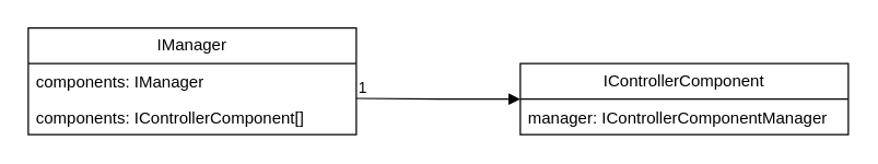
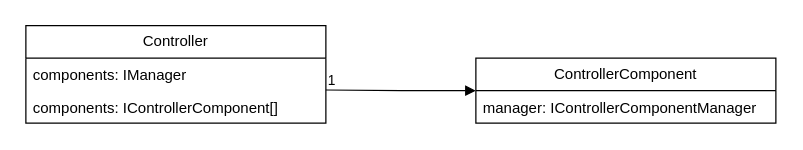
  <mxCell id="0" />
  <mxCell id="1" parent="0" />
- <mxCell id="2" value="IManager" style="swimlane;fontStyle=0;childLayout=stackLayout;horizontal=1;startSize=26;fillColor=none;horizontalStack=0;resizeParent=1;resizeParentMax=0;resizeLast=0;collapsible=1;marginBottom=0;whiteSpace=wrap;html=1;" vertex="1" parent="1"><mxGeometry x="20" y="20" width="240" height="78" as="geometry" /></mxCell>
+ <mxCell id="2" value="Controller" style="swimlane;fontStyle=0;childLayout=stackLayout;horizontal=1;startSize=26;fillColor=none;horizontalStack=0;resizeParent=1;resizeParentMax=0;resizeLast=0;collapsible=1;marginBottom=0;whiteSpace=wrap;html=1;" vertex="1" parent="1"><mxGeometry x="20" y="20" width="240" height="78" as="geometry" /></mxCell>
  <mxCell id="3" value="components: IManager" style="text;strokeColor=none;fillColor=none;align=left;verticalAlign=top;spacingLeft=4;spacingRight=4;overflow=hidden;rotatable=0;points=[[0,0.5],[1,0.5]];portConstraint=eastwest;whiteSpace=wrap;html=1;" vertex="1" parent="2"><mxGeometry y="26" width="240" height="26" as="geometry" /></mxCell>
  <mxCell id="4" value="components: IControllerComponent[]" style="text;strokeColor=none;fillColor=none;align=left;verticalAlign=top;spacingLeft=4;spacingRight=4;overflow=hidden;rotatable=0;points=[[0,0.5],[1,0.5]];portConstraint=eastwest;whiteSpace=wrap;html=1;" vertex="1" parent="2"><mxGeometry y="52" width="240" height="26" as="geometry" /></mxCell>
- <mxCell id="5" value="IControllerComponent" style="swimlane;fontStyle=0;childLayout=stackLayout;horizontal=1;startSize=26;fillColor=none;horizontalStack=0;resizeParent=1;resizeParentMax=0;resizeLast=0;collapsible=1;marginBottom=0;whiteSpace=wrap;html=1;" vertex="1" parent="1"><mxGeometry x="380" y="46" width="240" height="52" as="geometry" /></mxCell>
+ <mxCell id="5" value="ControllerComponent" style="swimlane;fontStyle=0;childLayout=stackLayout;horizontal=1;startSize=26;fillColor=none;horizontalStack=0;resizeParent=1;resizeParentMax=0;resizeLast=0;collapsible=1;marginBottom=0;whiteSpace=wrap;html=1;" vertex="1" parent="1"><mxGeometry x="380" y="46" width="240" height="52" as="geometry" /></mxCell>
  <mxCell id="6" value="manager: IControllerComponentManager" style="text;strokeColor=none;fillColor=none;align=left;verticalAlign=top;spacingLeft=4;spacingRight=4;overflow=hidden;rotatable=0;points=[[0,0.5],[1,0.5]];portConstraint=eastwest;whiteSpace=wrap;html=1;" vertex="1" parent="5"><mxGeometry y="26" width="240" height="26" as="geometry" /></mxCell>
  <mxCell id="7" value="" style="endArrow=block;endFill=1;html=1;edgeStyle=orthogonalEdgeStyle;align=left;verticalAlign=top;rounded=0;" edge="1" parent="1"><mxGeometry x="-1" relative="1" as="geometry"><mxPoint x="260" y="71.5" as="sourcePoint" /><mxPoint x="380" y="72" as="targetPoint" /></mxGeometry></mxCell>
  <mxCell id="8" value="1" style="edgeLabel;resizable=0;html=1;align=left;verticalAlign=bottom;" connectable="0" vertex="1" parent="7"><mxGeometry x="-1" relative="1" as="geometry" /></mxCell>
